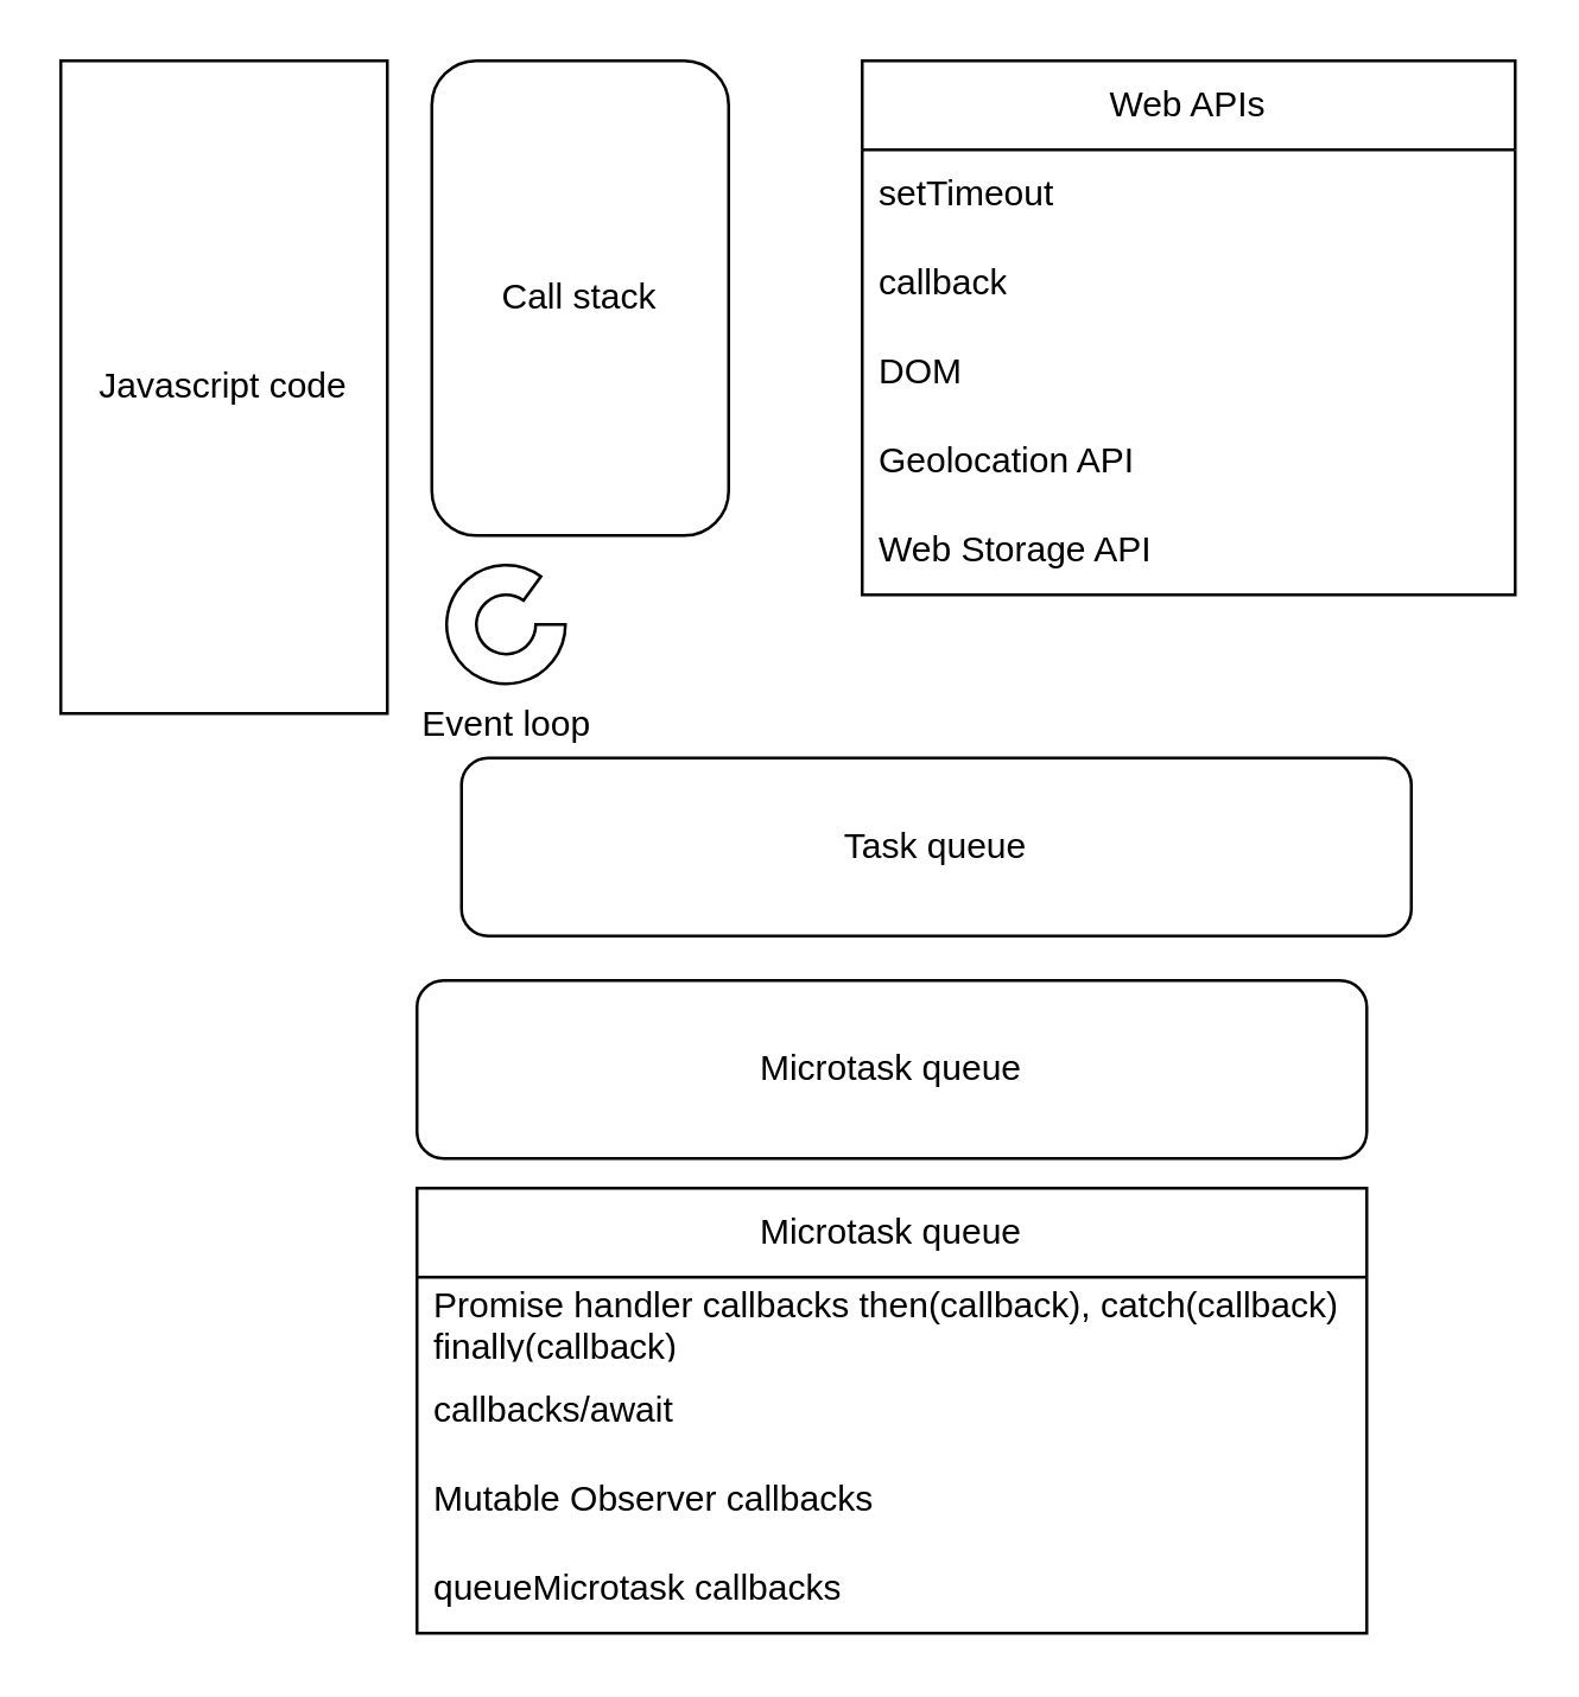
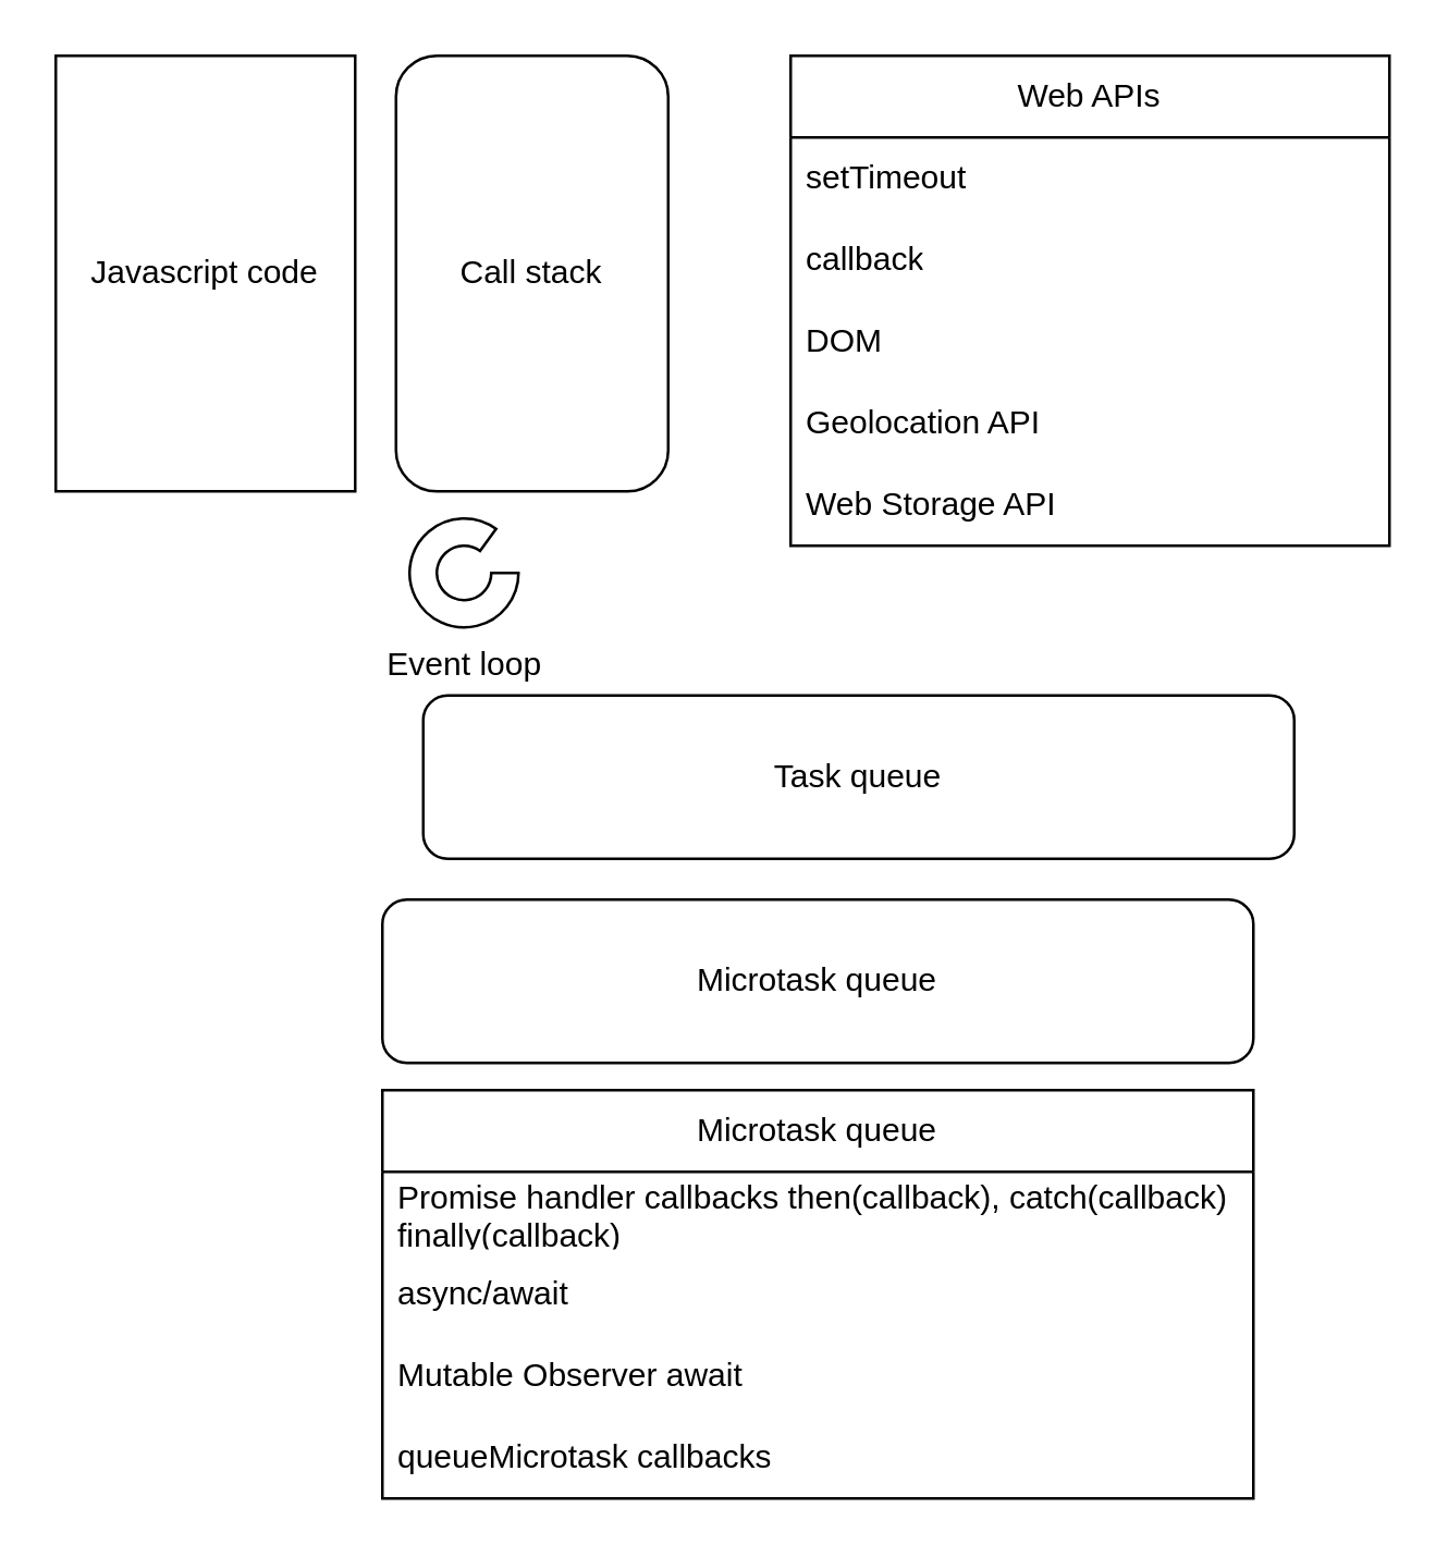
  <mxCell id="0" />
  <mxCell id="1" parent="0" />
  <mxCell id="2" value="Call stack" style="whiteSpace=wrap;html=1;fillColor=default;rounded=1;" vertex="1" parent="1"><mxGeometry x="145" y="20" width="100" height="160" as="geometry" /></mxCell>
  <mxCell id="3" value="Event loop" style="verticalLabelPosition=bottom;verticalAlign=top;html=1;shape=mxgraph.basic.partConcEllipse;startAngle=0.25;endAngle=0.1;arcWidth=0.5;" vertex="1" parent="1"><mxGeometry x="150" y="190" width="40" height="40" as="geometry" /></mxCell>
  <mxCell id="4" value="Web APIs" style="swimlane;fontStyle=0;childLayout=stackLayout;horizontal=1;startSize=30;horizontalStack=0;resizeParent=1;resizeParentMax=0;resizeLast=0;collapsible=1;marginBottom=0;whiteSpace=wrap;html=1;" vertex="1" parent="1"><mxGeometry x="290" y="20" width="220" height="180" as="geometry" /></mxCell>
  <mxCell id="5" value="setTimeout" style="text;strokeColor=none;fillColor=none;align=left;verticalAlign=middle;spacingLeft=4;spacingRight=4;overflow=hidden;points=[[0,0.5],[1,0.5]];portConstraint=eastwest;rotatable=0;whiteSpace=wrap;html=1;" vertex="1" parent="4"><mxGeometry y="30" width="220" height="30" as="geometry" /></mxCell>
  <mxCell id="6" value="callback" style="text;strokeColor=none;fillColor=none;align=left;verticalAlign=middle;spacingLeft=4;spacingRight=4;overflow=hidden;points=[[0,0.5],[1,0.5]];portConstraint=eastwest;rotatable=0;whiteSpace=wrap;html=1;" vertex="1" parent="4"><mxGeometry y="60" width="220" height="30" as="geometry" /></mxCell>
  <mxCell id="7" value="DOM" style="text;strokeColor=none;fillColor=none;align=left;verticalAlign=middle;spacingLeft=4;spacingRight=4;overflow=hidden;points=[[0,0.5],[1,0.5]];portConstraint=eastwest;rotatable=0;whiteSpace=wrap;html=1;" vertex="1" parent="4"><mxGeometry y="90" width="220" height="30" as="geometry" /></mxCell>
  <mxCell id="8" value="Geolocation API" style="text;strokeColor=none;fillColor=none;align=left;verticalAlign=middle;spacingLeft=4;spacingRight=4;overflow=hidden;points=[[0,0.5],[1,0.5]];portConstraint=eastwest;rotatable=0;whiteSpace=wrap;html=1;" vertex="1" parent="4"><mxGeometry y="120" width="220" height="30" as="geometry" /></mxCell>
  <mxCell id="9" value="Web Storage API" style="text;strokeColor=none;fillColor=none;align=left;verticalAlign=middle;spacingLeft=4;spacingRight=4;overflow=hidden;points=[[0,0.5],[1,0.5]];portConstraint=eastwest;rotatable=0;whiteSpace=wrap;html=1;" vertex="1" parent="4"><mxGeometry y="150" width="220" height="30" as="geometry" /></mxCell>
  <mxCell id="10" value="Task queue" style="rounded=1;whiteSpace=wrap;html=1;" vertex="1" parent="1"><mxGeometry x="155" y="255" width="320" height="60" as="geometry" /></mxCell>
  <mxCell id="11" value="Microtask queue" style="rounded=1;whiteSpace=wrap;html=1;" vertex="1" parent="1"><mxGeometry x="140" y="330" width="320" height="60" as="geometry" /></mxCell>
  <mxCell id="12" value="Microtask queue" style="swimlane;fontStyle=0;childLayout=stackLayout;horizontal=1;startSize=30;horizontalStack=0;resizeParent=1;resizeParentMax=0;resizeLast=0;collapsible=1;marginBottom=0;whiteSpace=wrap;html=1;" vertex="1" parent="1"><mxGeometry x="140" y="400" width="320" height="150" as="geometry" /></mxCell>
  <mxCell id="13" value="Promise handler callbacks then(callback), catch(callback) finally(callback)" style="text;strokeColor=none;fillColor=none;align=left;verticalAlign=middle;spacingLeft=4;spacingRight=4;overflow=hidden;points=[[0,0.5],[1,0.5]];portConstraint=eastwest;rotatable=0;whiteSpace=wrap;html=1;" vertex="1" parent="12"><mxGeometry y="30" width="320" height="30" as="geometry" /></mxCell>
- <mxCell id="14" value="callbacks/await" style="text;strokeColor=none;fillColor=none;align=left;verticalAlign=middle;spacingLeft=4;spacingRight=4;overflow=hidden;points=[[0,0.5],[1,0.5]];portConstraint=eastwest;rotatable=0;whiteSpace=wrap;html=1;" vertex="1" parent="12"><mxGeometry y="60" width="320" height="30" as="geometry" /></mxCell>
- <mxCell id="15" value="Mutable Observer callbacks" style="text;strokeColor=none;fillColor=none;align=left;verticalAlign=middle;spacingLeft=4;spacingRight=4;overflow=hidden;points=[[0,0.5],[1,0.5]];portConstraint=eastwest;rotatable=0;whiteSpace=wrap;html=1;" vertex="1" parent="12"><mxGeometry y="90" width="320" height="30" as="geometry" /></mxCell>
+ <mxCell id="14" value="async/await" style="text;strokeColor=none;fillColor=none;align=left;verticalAlign=middle;spacingLeft=4;spacingRight=4;overflow=hidden;points=[[0,0.5],[1,0.5]];portConstraint=eastwest;rotatable=0;whiteSpace=wrap;html=1;" vertex="1" parent="12"><mxGeometry y="60" width="320" height="30" as="geometry" /></mxCell>
+ <mxCell id="15" value="Mutable Observer await" style="text;strokeColor=none;fillColor=none;align=left;verticalAlign=middle;spacingLeft=4;spacingRight=4;overflow=hidden;points=[[0,0.5],[1,0.5]];portConstraint=eastwest;rotatable=0;whiteSpace=wrap;html=1;" vertex="1" parent="12"><mxGeometry y="90" width="320" height="30" as="geometry" /></mxCell>
  <mxCell id="16" value="queueMicrotask callbacks" style="text;strokeColor=none;fillColor=none;align=left;verticalAlign=middle;spacingLeft=4;spacingRight=4;overflow=hidden;points=[[0,0.5],[1,0.5]];portConstraint=eastwest;rotatable=0;whiteSpace=wrap;html=1;" vertex="1" parent="12"><mxGeometry y="120" width="320" height="30" as="geometry" /></mxCell>
- <mxCell id="17" value="Javascript code" style="whiteSpace=wrap;html=1;" vertex="1" parent="1"><mxGeometry x="20" y="20" width="110" height="220" as="geometry" /></mxCell>
+ <mxCell id="17" value="Javascript code" style="whiteSpace=wrap;html=1;" vertex="1" parent="1"><mxGeometry x="20" y="20" width="110" height="160" as="geometry" /></mxCell>
